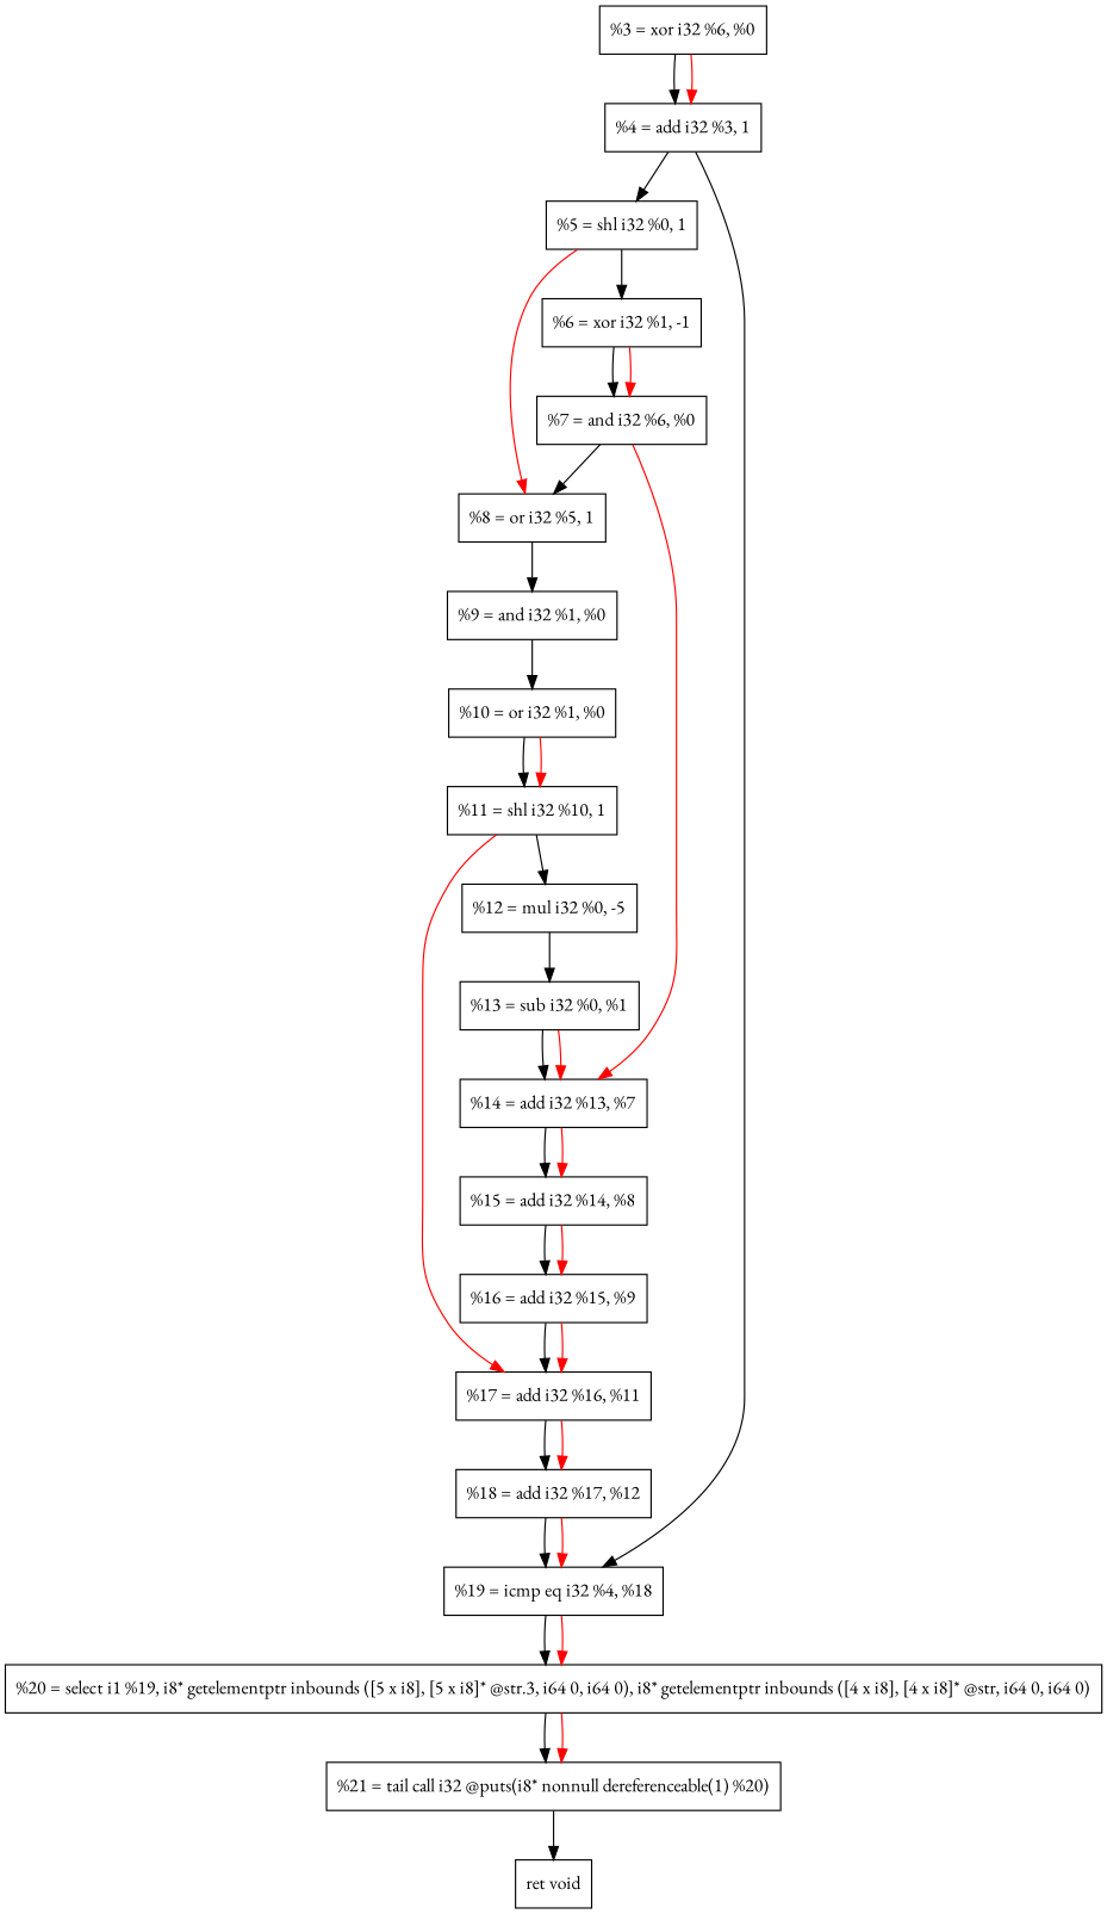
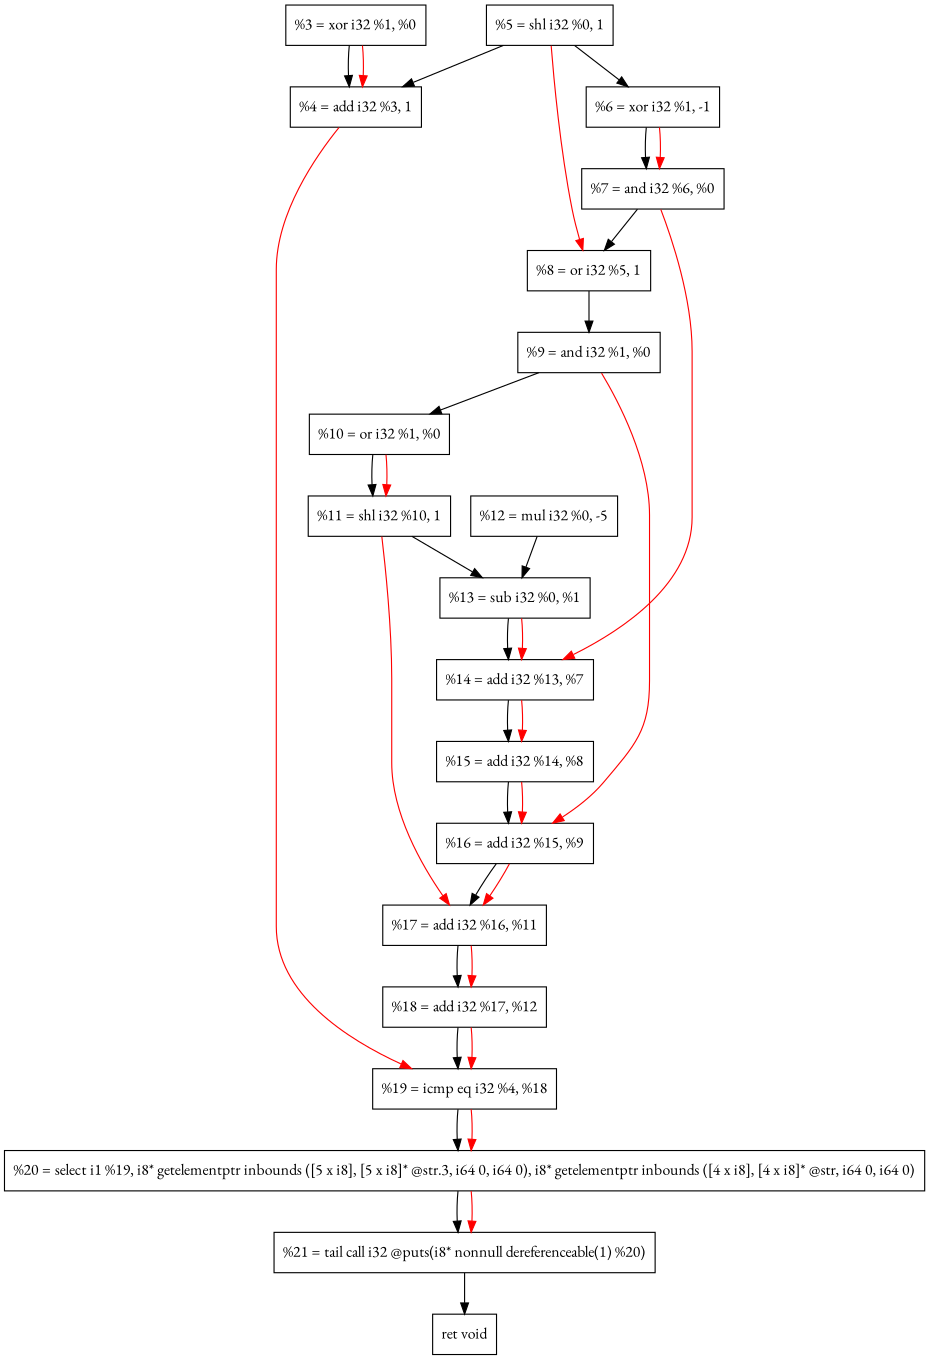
  digraph {
    fontname="EB Garamond"
    node [fontname="EB Garamond" shape=record]
    edge [fontname="EB Garamond"]
-   n1 [label="%3 = xor i32 %6, %0"]
+   n1 [label="  %3 = xor i32 %1, %0"]
    n2 [label="  %4 = add i32 %3, 1"]
    n3 [label="  %5 = shl i32 %0, 1"]
    n4 [label="  %19 = icmp eq i32 %4, %18"]
    n5 [label="  %6 = xor i32 %1, -1"]
    n6 [label="  %8 = or i32 %5, 1"]
    n7 [label="  %20 = select i1 %19, i8* getelementptr inbounds ([5 x i8], [5 x i8]* @str.3, i64 0, i64 0), i8* getelementptr inbounds ([4 x i8], [4 x i8]* @str, i64 0, i64 0)"]
    n8 [label="  %7 = and i32 %6, %0"]
    n9 [label="  %9 = and i32 %1, %0"]
    n10 [label="  %14 = add i32 %13, %7"]
    n11 [label="  %15 = add i32 %14, %8"]
    n12 [label="  %10 = or i32 %1, %0"]
    n13 [label="  %16 = add i32 %15, %9"]
    n14 [label="  %11 = shl i32 %10, 1"]
    n15 [label="  %17 = add i32 %16, %11"]
    n16 [label="  %12 = mul i32 %0, -5"]
    n17 [label="  %13 = sub i32 %0, %1"]
    n18 [label="  %18 = add i32 %17, %12"]
    n19 [label="  %21 = tail call i32 @puts(i8* nonnull dereferenceable(1) %20)"]
    n20 [label="  ret void"]
    n1 -> n2
    n1 -> n2 [color=red]
-   n2 -> n3
-   n2 -> n4 [color=black]
+   n3 -> n2
+   n2 -> n4 [color=red]
    n3 -> n5
    n3 -> n6 [color=red]
    n4 -> n7
    n4 -> n7 [color=red]
    n5 -> n8
    n5 -> n8 [color=red]
    n6 -> n9
    n7 -> n19
    n7 -> n19 [color=red]
    n8 -> n6
    n8 -> n10 [color=red]
    n9 -> n12
+   n9 -> n13 [color=red]
    n10 -> n11
    n10 -> n11 [color=red]
    n11 -> n13
    n11 -> n13 [color=red]
    n12 -> n14
    n12 -> n14 [color=red]
    n13 -> n15
    n13 -> n15 [color=red]
    n14 -> n15 [color=red]
-   n14 -> n16
+   n14 -> n17
    n15 -> n18
    n15 -> n18 [color=red]
    n16 -> n17
    n17 -> n10
    n17 -> n10 [color=red]
    n18 -> n4
    n18 -> n4 [color=red]
    n19 -> n20
  }
